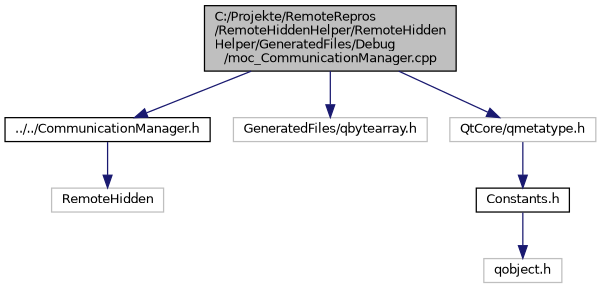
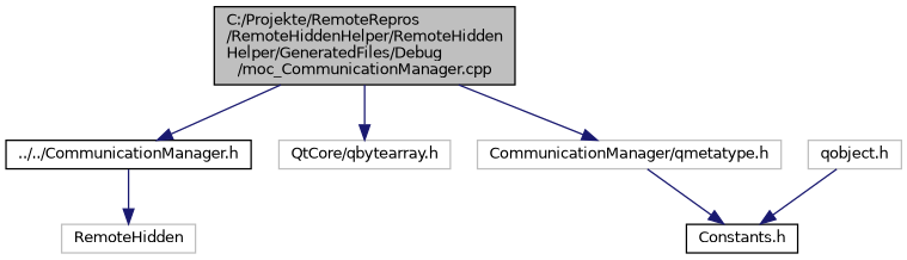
  digraph {
    node [color=grey75 fillcolor=white fontname=Helvetica fontsize=10 shape=record style=filled]
    edge [color=midnightblue fontname=Helvetica fontsize=10 labelfontname=Helvetica labelfontsize=10 style=solid]
    n1 [color=black fillcolor=grey75 fontcolor=black height=0.2 label="C:/Projekte/RemoteRepros\l/RemoteHiddenHelper/RemoteHidden\lHelper/GeneratedFiles/Debug\l/moc_CommunicationManager.cpp" width=0.4]
    n2 [color=black height=0.2 label="../../CommunicationManager.h" width=0.4]
-   n3 [height=0.2 label="GeneratedFiles/qbytearray.h" width=0.4]
-   n4 [height=0.2 label="QtCore/qmetatype.h" width=0.4]
+   n3 [height=0.2 label="QtCore/qbytearray.h" width=0.4]
+   n4 [height=0.2 label="CommunicationManager/qmetatype.h" width=0.4]
    n5 [height=0.2 label=RemoteHidden width=0.4]
    n6 [color=black height=0.2 label="Constants.h" width=0.4]
    n7 [height=0.2 label="qobject.h" width=0.4]
    n1 -> n2
    n1 -> n3
    n1 -> n4
    n2 -> n5
    n4 -> n6
-   n6 -> n7
+   n7 -> n6
  }
